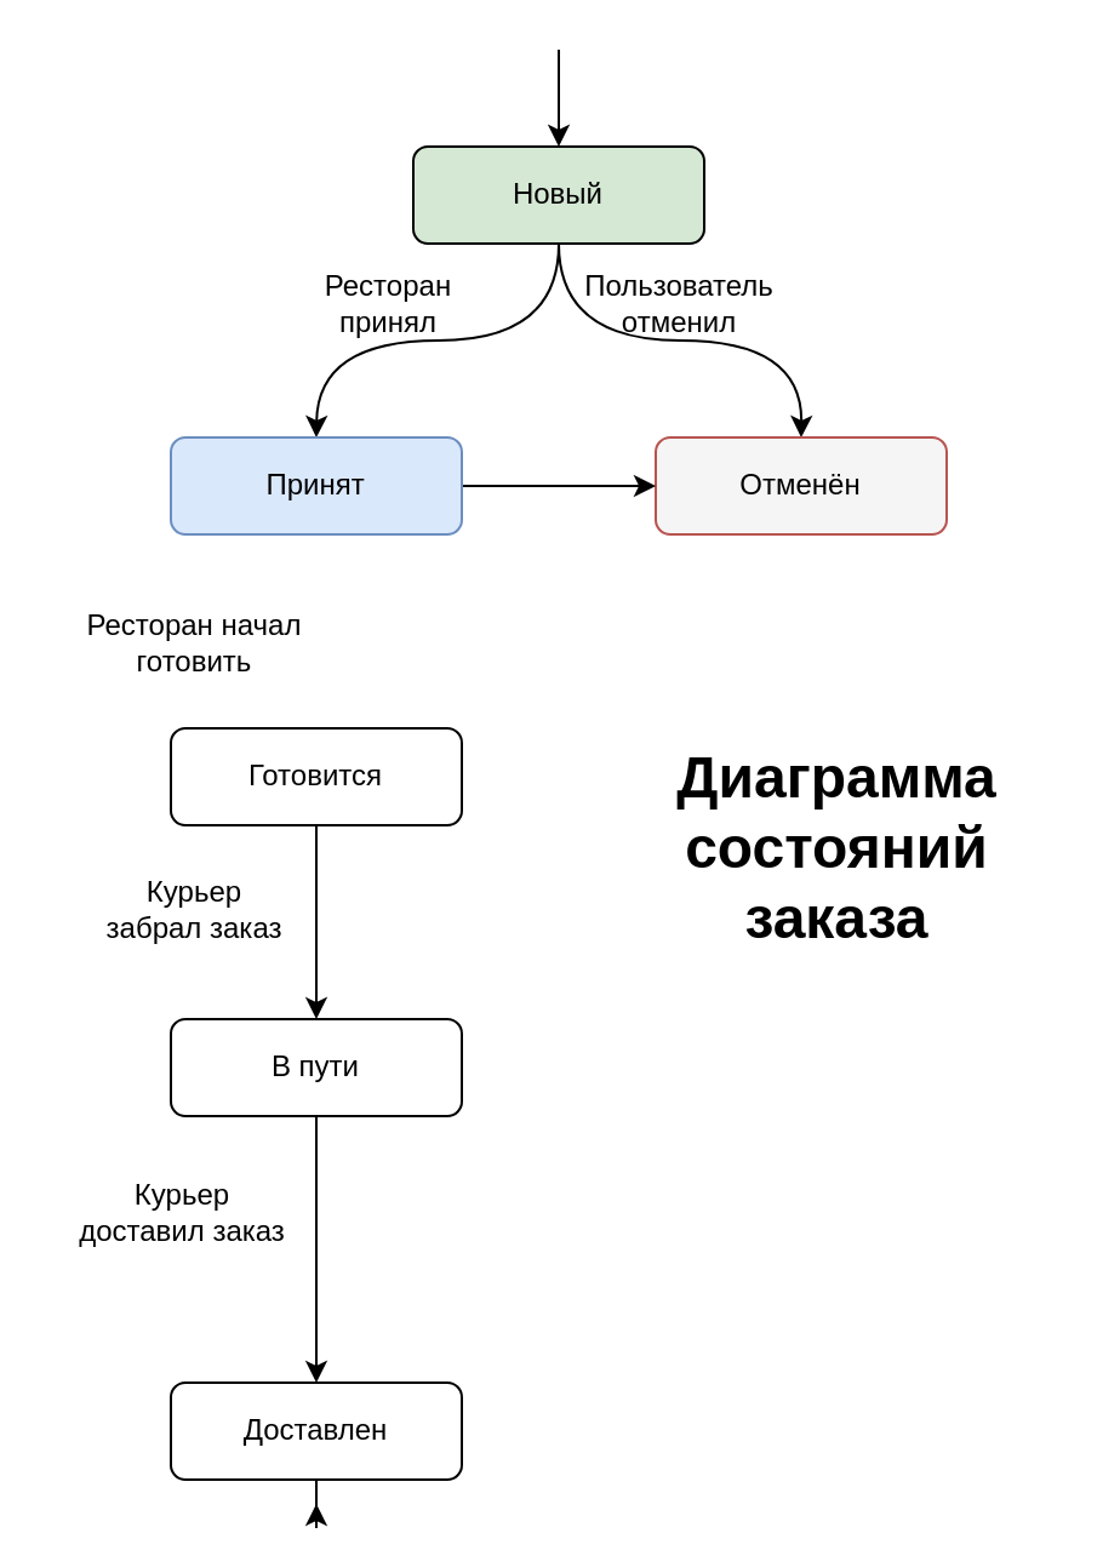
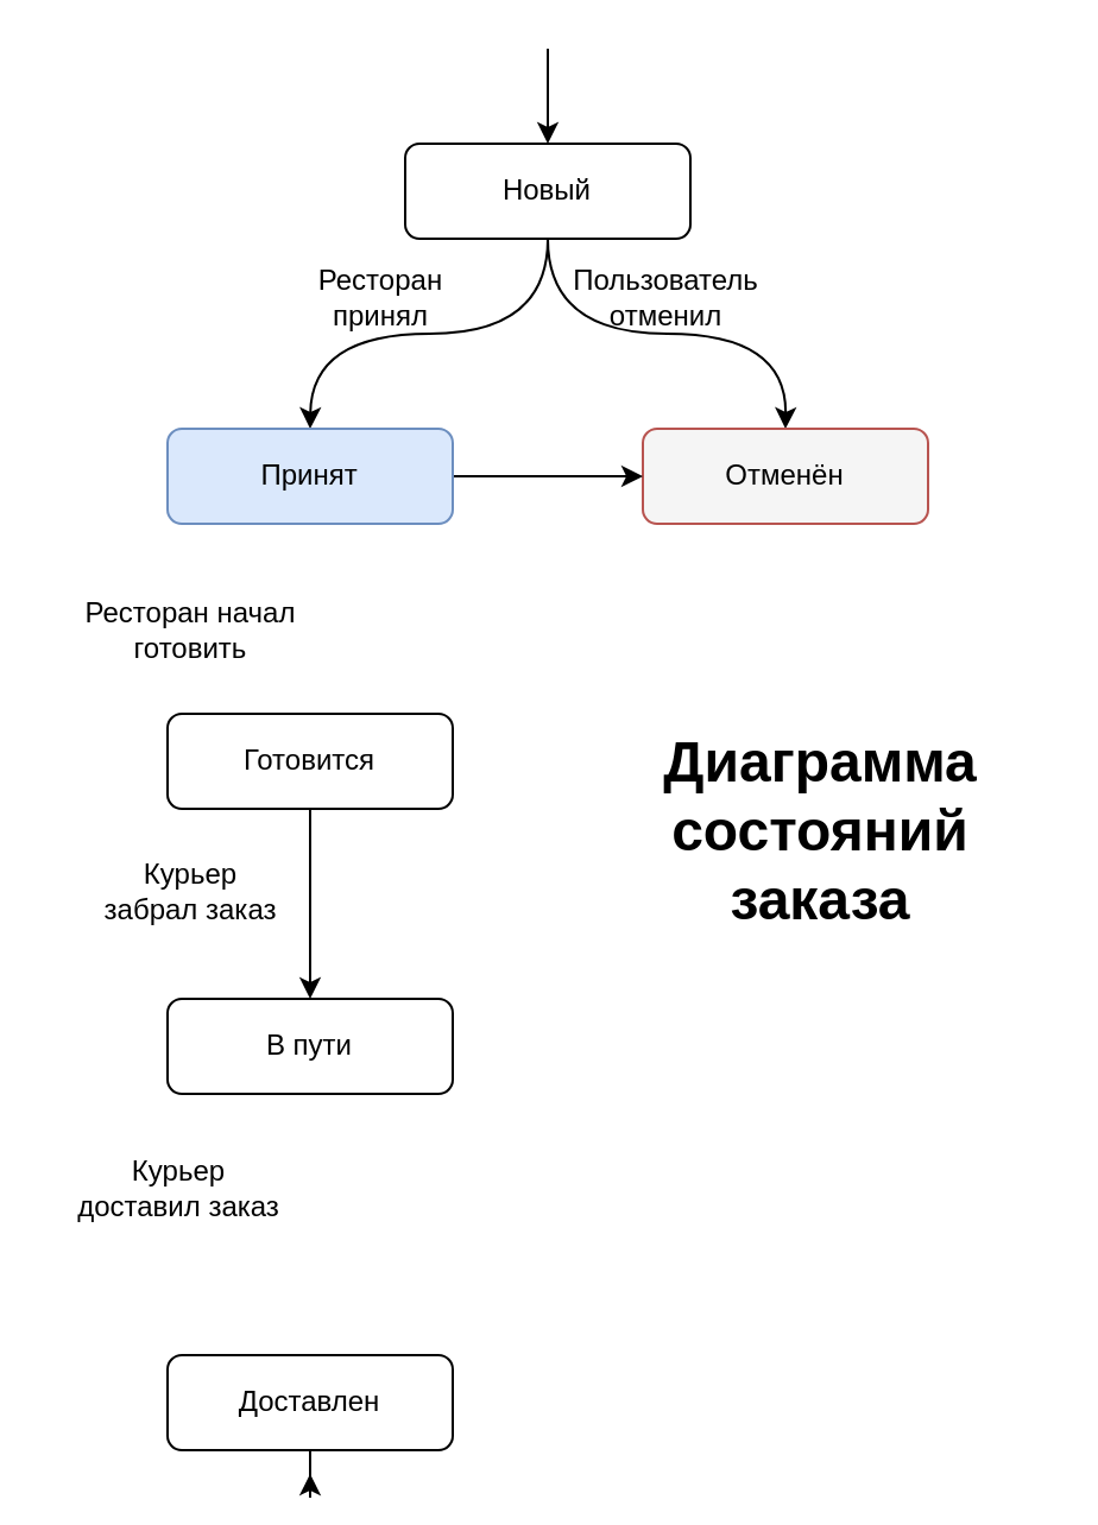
  <mxCell id="0" />
  <mxCell id="1" parent="0" />
  <mxCell id="2" style="edgeStyle=orthogonalEdgeStyle;rounded=0;orthogonalLoop=1;jettySize=auto;html=1;curved=1;exitX=0.5;exitY=1;exitDx=0;exitDy=0;" edge="1" parent="1" source="4"><mxGeometry relative="1" as="geometry"><mxPoint x="130" y="180" as="targetPoint" /></mxGeometry></mxCell>
  <mxCell id="3" style="edgeStyle=orthogonalEdgeStyle;rounded=0;orthogonalLoop=1;jettySize=auto;html=1;exitX=0.5;exitY=1;exitDx=0;exitDy=0;curved=1;" edge="1" parent="1" source="4"><mxGeometry relative="1" as="geometry"><mxPoint x="330" y="180" as="targetPoint" /></mxGeometry></mxCell>
- <mxCell id="4" value="Новый" style="rounded=1;whiteSpace=wrap;html=1;fillColor=#d5e8d4;" vertex="1" parent="1"><mxGeometry x="170" y="60" width="120" height="40" as="geometry" /></mxCell>
+ <mxCell id="4" value="Новый" style="rounded=1;whiteSpace=wrap;html=1;" vertex="1" parent="1"><mxGeometry x="170" y="60" width="120" height="40" as="geometry" /></mxCell>
  <mxCell id="5" value="" style="endArrow=classic;html=1;rounded=0;entryX=0.5;entryY=0;entryDx=0;entryDy=0;" edge="1" parent="1" target="4"><mxGeometry width="50" height="50" relative="1" as="geometry"><mxPoint x="230" y="20" as="sourcePoint" /><mxPoint x="290" y="300" as="targetPoint" /></mxGeometry></mxCell>
  <mxCell id="6" value="Ресторан принял" style="text;html=1;align=center;verticalAlign=middle;whiteSpace=wrap;rounded=0;" vertex="1" parent="1"><mxGeometry x="130" y="110" width="60" height="30" as="geometry" /></mxCell>
  <mxCell id="7" value="&lt;b&gt;&lt;font style=&quot;font-size: 24px;&quot;&gt;Диаграмма состояний заказа&lt;/font&gt;&lt;/b&gt;" style="text;html=1;align=center;verticalAlign=middle;whiteSpace=wrap;rounded=0;" vertex="1" parent="1"><mxGeometry x="250" y="320" width="190" height="60" as="geometry" /></mxCell>
  <mxCell id="8" value="Пользователь отменил" style="text;html=1;align=center;verticalAlign=middle;whiteSpace=wrap;rounded=0;" vertex="1" parent="1"><mxGeometry x="250" y="110" width="60" height="30" as="geometry" /></mxCell>
  <mxCell id="9" value="Отменён" style="rounded=1;whiteSpace=wrap;html=1;fillColor=#f5f5f5;strokeColor=#b85450;" vertex="1" parent="1"><mxGeometry x="270" y="180" width="120" height="40" as="geometry" /></mxCell>
  <mxCell id="10" style="edgeStyle=orthogonalEdgeStyle;rounded=0;orthogonalLoop=1;jettySize=auto;html=1;" edge="1" parent="1" source="11" target="9"><mxGeometry relative="1" as="geometry"><mxPoint x="130" y="260" as="targetPoint" /></mxGeometry></mxCell>
  <mxCell id="11" value="Принят" style="rounded=1;whiteSpace=wrap;html=1;fillColor=#dae8fc;strokeColor=#6c8ebf;" vertex="1" parent="1"><mxGeometry x="70" y="180" width="120" height="40" as="geometry" /></mxCell>
  <mxCell id="12" style="edgeStyle=orthogonalEdgeStyle;rounded=0;orthogonalLoop=1;jettySize=auto;html=1;" edge="1" parent="1" source="13" target="16"><mxGeometry relative="1" as="geometry" /></mxCell>
  <mxCell id="13" value="Готовится" style="rounded=1;whiteSpace=wrap;html=1;" vertex="1" parent="1"><mxGeometry x="70" y="300" width="120" height="40" as="geometry" /></mxCell>
  <mxCell id="14" value="Ресторан начал готовить" style="text;html=1;align=center;verticalAlign=middle;whiteSpace=wrap;rounded=0;" vertex="1" parent="1"><mxGeometry x="20" y="250" width="120" height="30" as="geometry" /></mxCell>
- <mxCell id="15" style="edgeStyle=orthogonalEdgeStyle;rounded=0;orthogonalLoop=1;jettySize=auto;html=1;entryX=0.5;entryY=0;entryDx=0;entryDy=0;" edge="1" parent="1" source="16" target="19"><mxGeometry relative="1" as="geometry" /></mxCell>
  <mxCell id="16" value="В пути" style="rounded=1;whiteSpace=wrap;html=1;" vertex="1" parent="1"><mxGeometry x="70" y="420" width="120" height="40" as="geometry" /></mxCell>
  <mxCell id="17" value="Курьер забрал заказ" style="text;html=1;align=center;verticalAlign=middle;whiteSpace=wrap;rounded=0;" vertex="1" parent="1"><mxGeometry x="40" y="360" width="80" height="30" as="geometry" /></mxCell>
  <mxCell id="18" style="edgeStyle=orthogonalEdgeStyle;rounded=0;orthogonalLoop=1;jettySize=auto;html=1;" edge="1" parent="1" source="19"><mxGeometry relative="1" as="geometry"><mxPoint x="130" y="620" as="targetPoint" /></mxGeometry></mxCell>
  <mxCell id="19" value="Доставлен" style="rounded=1;whiteSpace=wrap;html=1;" vertex="1" parent="1"><mxGeometry x="70" y="570" width="120" height="40" as="geometry" /></mxCell>
  <mxCell id="20" value="Курьер доставил заказ" style="text;html=1;align=center;verticalAlign=middle;whiteSpace=wrap;rounded=0;" vertex="1" parent="1"><mxGeometry x="30" y="485" width="90" height="30" as="geometry" /></mxCell>
